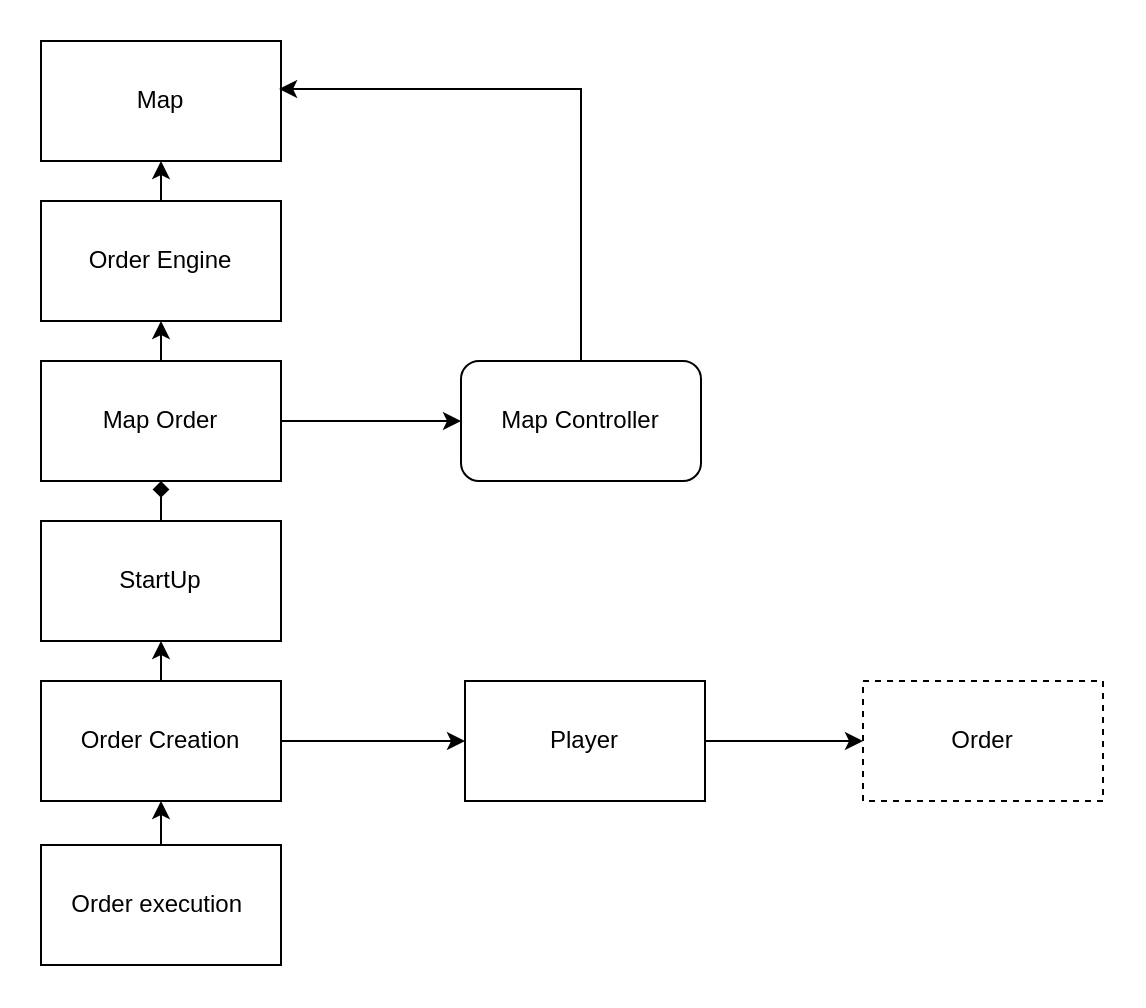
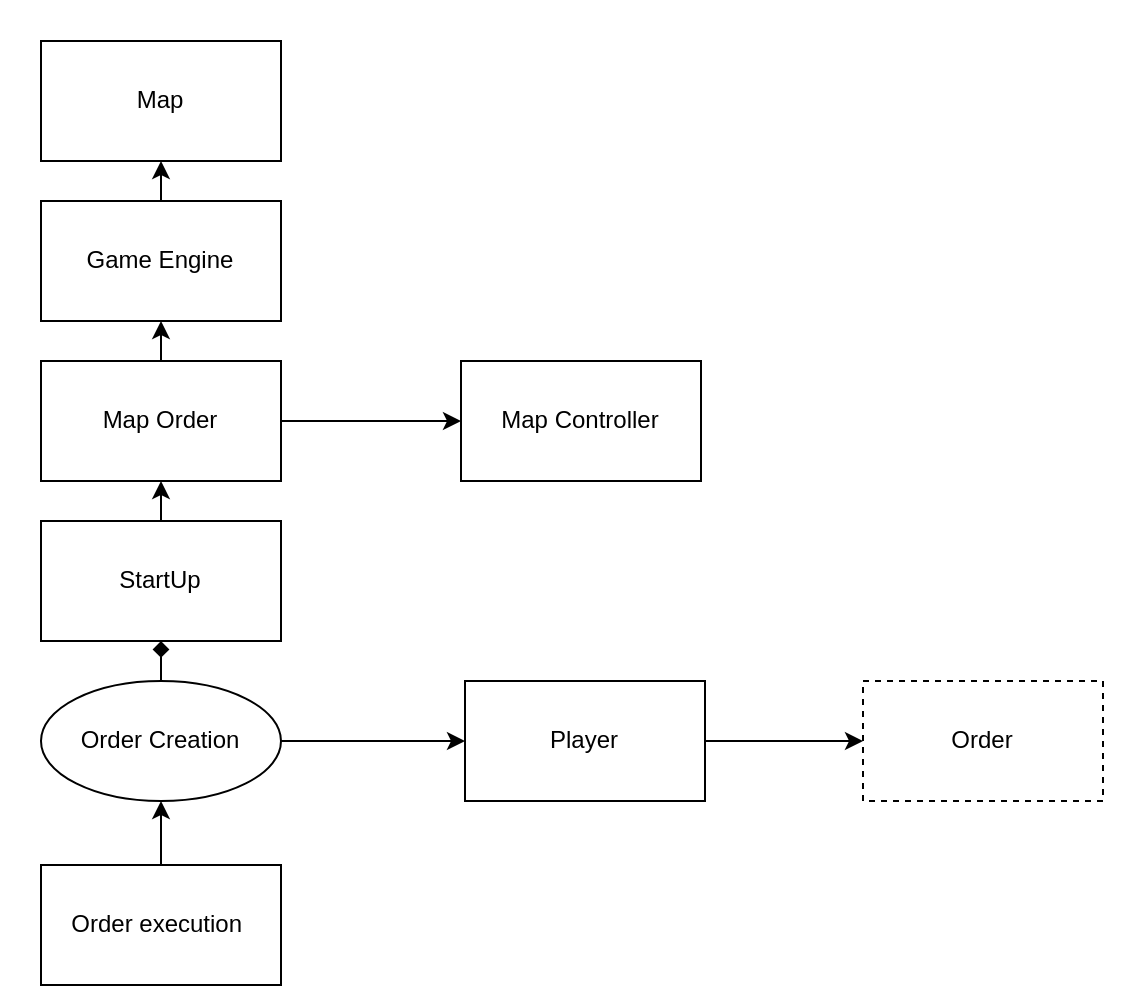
  <mxCell id="0" />
  <mxCell id="1" parent="0" />
  <mxCell id="2" value="Map" style="rounded=0;whiteSpace=wrap;html=1;" vertex="1" parent="1"><mxGeometry x="20" y="20" width="120" height="60" as="geometry" /></mxCell>
  <mxCell id="3" style="edgeStyle=orthogonalEdgeStyle;rounded=0;orthogonalLoop=1;jettySize=auto;html=1;exitX=0.5;exitY=0;exitDx=0;exitDy=0;entryX=0.5;entryY=1;entryDx=0;entryDy=0;" edge="1" parent="1" source="4" target="2"><mxGeometry relative="1" as="geometry" /></mxCell>
- <mxCell id="4" value="Order Engine" style="rounded=0;whiteSpace=wrap;html=1;" vertex="1" parent="1"><mxGeometry x="20" y="100" width="120" height="60" as="geometry" /></mxCell>
- <mxCell id="5" value="Map Controller" style="whiteSpace=wrap;html=1;rounded=1;" vertex="1" parent="1"><mxGeometry x="230" y="180" width="120" height="60" as="geometry" /></mxCell>
- <mxCell id="6" style="edgeStyle=orthogonalEdgeStyle;rounded=0;orthogonalLoop=1;jettySize=auto;html=1;exitX=0.5;exitY=0;exitDx=0;exitDy=0;entryX=0.5;entryY=1;entryDx=0;entryDy=0;endArrow=diamond;" edge="1" parent="1" source="7" target="15"><mxGeometry relative="1" as="geometry" /></mxCell>
+ <mxCell id="4" value="Game Engine" style="rounded=0;whiteSpace=wrap;html=1;" vertex="1" parent="1"><mxGeometry x="20" y="100" width="120" height="60" as="geometry" /></mxCell>
+ <mxCell id="5" value="Map Controller" style="rounded=0;whiteSpace=wrap;html=1;" vertex="1" parent="1"><mxGeometry x="230" y="180" width="120" height="60" as="geometry" /></mxCell>
+ <mxCell id="6" style="edgeStyle=orthogonalEdgeStyle;rounded=0;orthogonalLoop=1;jettySize=auto;html=1;exitX=0.5;exitY=0;exitDx=0;exitDy=0;entryX=0.5;entryY=1;entryDx=0;entryDy=0;" edge="1" parent="1" source="7" target="15"><mxGeometry relative="1" as="geometry" /></mxCell>
  <mxCell id="7" value="StartUp" style="rounded=0;whiteSpace=wrap;html=1;" vertex="1" parent="1"><mxGeometry x="20" y="260" width="120" height="60" as="geometry" /></mxCell>
  <mxCell id="8" value="" style="edgeStyle=orthogonalEdgeStyle;rounded=0;orthogonalLoop=1;jettySize=auto;html=1;" edge="1" parent="1" source="10" target="17"><mxGeometry relative="1" as="geometry" /></mxCell>
- <mxCell id="9" style="edgeStyle=orthogonalEdgeStyle;rounded=0;orthogonalLoop=1;jettySize=auto;html=1;exitX=0.5;exitY=0;exitDx=0;exitDy=0;entryX=0.5;entryY=1;entryDx=0;entryDy=0;" edge="1" parent="1" source="10" target="7"><mxGeometry relative="1" as="geometry" /></mxCell>
- <mxCell id="10" value="Order Creation" style="rounded=0;whiteSpace=wrap;html=1;" vertex="1" parent="1"><mxGeometry x="20" y="340" width="120" height="60" as="geometry" /></mxCell>
+ <mxCell id="9" style="edgeStyle=orthogonalEdgeStyle;rounded=0;orthogonalLoop=1;jettySize=auto;html=1;exitX=0.5;exitY=0;exitDx=0;exitDy=0;entryX=0.5;entryY=1;entryDx=0;entryDy=0;endArrow=diamond;" edge="1" parent="1" source="10" target="7"><mxGeometry relative="1" as="geometry" /></mxCell>
+ <mxCell id="10" value="Order Creation" style="ellipse;whiteSpace=wrap;html=1;" vertex="1" parent="1"><mxGeometry x="20" y="340" width="120" height="60" as="geometry" /></mxCell>
  <mxCell id="11" style="edgeStyle=orthogonalEdgeStyle;rounded=0;orthogonalLoop=1;jettySize=auto;html=1;exitX=0.5;exitY=0;exitDx=0;exitDy=0;entryX=0.5;entryY=1;entryDx=0;entryDy=0;" edge="1" parent="1" source="12" target="10"><mxGeometry relative="1" as="geometry" /></mxCell>
- <mxCell id="12" value="Order execution&amp;nbsp;" style="rounded=0;whiteSpace=wrap;html=1;" vertex="1" parent="1"><mxGeometry x="20" y="422" width="120" height="60" as="geometry" /></mxCell>
+ <mxCell id="12" value="Order execution&amp;nbsp;" style="rounded=0;whiteSpace=wrap;html=1;" vertex="1" parent="1"><mxGeometry x="20" y="432" width="120" height="60" as="geometry" /></mxCell>
  <mxCell id="13" value="" style="edgeStyle=orthogonalEdgeStyle;rounded=0;orthogonalLoop=1;jettySize=auto;html=1;" edge="1" parent="1" source="15" target="5"><mxGeometry relative="1" as="geometry" /></mxCell>
  <mxCell id="14" style="edgeStyle=orthogonalEdgeStyle;rounded=0;orthogonalLoop=1;jettySize=auto;html=1;exitX=0.5;exitY=0;exitDx=0;exitDy=0;entryX=0.5;entryY=1;entryDx=0;entryDy=0;" edge="1" parent="1" source="15" target="4"><mxGeometry relative="1" as="geometry" /></mxCell>
  <mxCell id="15" value="Map Order" style="rounded=0;whiteSpace=wrap;html=1;" vertex="1" parent="1"><mxGeometry x="20" y="180" width="120" height="60" as="geometry" /></mxCell>
  <mxCell id="16" value="" style="edgeStyle=orthogonalEdgeStyle;rounded=0;orthogonalLoop=1;jettySize=auto;html=1;" edge="1" parent="1" source="17" target="18"><mxGeometry relative="1" as="geometry" /></mxCell>
  <mxCell id="17" value="Player" style="rounded=0;whiteSpace=wrap;html=1;" vertex="1" parent="1"><mxGeometry x="232" y="340" width="120" height="60" as="geometry" /></mxCell>
  <mxCell id="18" value="Order" style="rounded=0;whiteSpace=wrap;html=1;dashed=1;" vertex="1" parent="1"><mxGeometry x="431" y="340" width="120" height="60" as="geometry" /></mxCell>
- <mxCell id="19" style="edgeStyle=orthogonalEdgeStyle;rounded=0;orthogonalLoop=1;jettySize=auto;html=1;entryX=0.992;entryY=0.4;entryDx=0;entryDy=0;entryPerimeter=0;" edge="1" parent="1" source="5" target="2"><mxGeometry relative="1" as="geometry"><Array as="points"><mxPoint x="290" y="44" /></Array></mxGeometry></mxCell>
